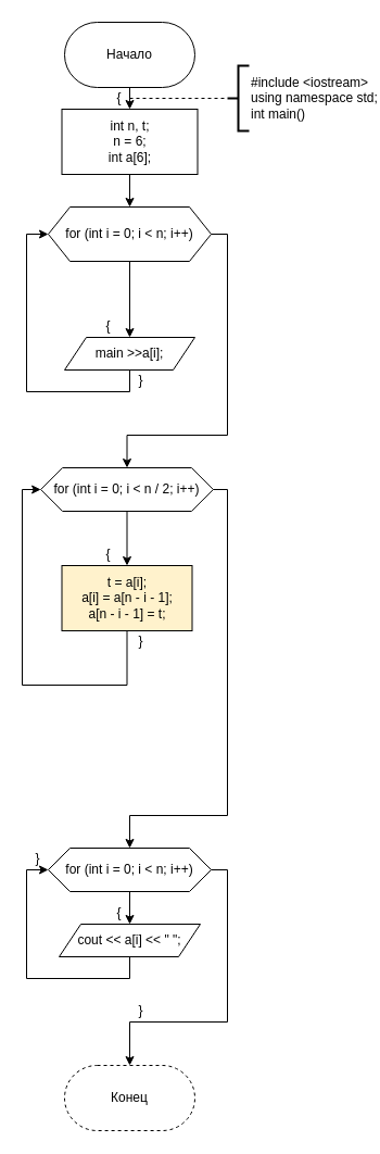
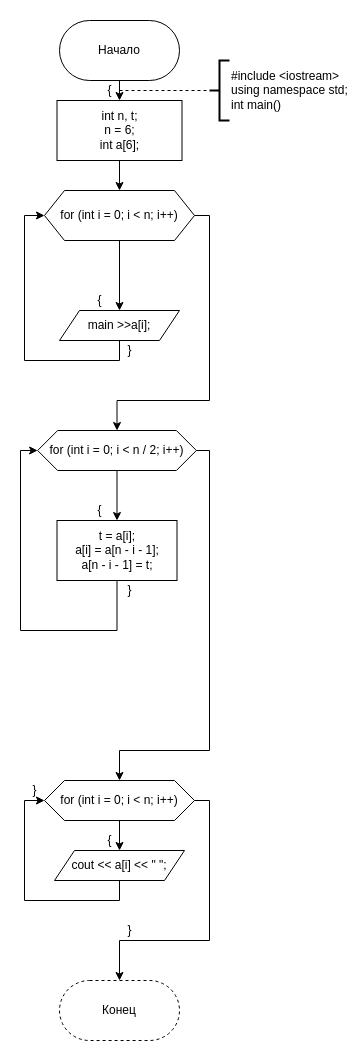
  <mxCell id="0" />
  <mxCell id="1" parent="0" />
  <mxCell id="2" style="edgeStyle=orthogonalEdgeStyle;rounded=0;orthogonalLoop=1;jettySize=auto;html=1;exitX=0.5;exitY=1;exitDx=0;exitDy=0;entryX=0.5;entryY=0;entryDx=0;entryDy=0;" edge="1" parent="1" source="3" target="6"><mxGeometry relative="1" as="geometry" /></mxCell>
  <mxCell id="3" value="Начало" style="rounded=1;whiteSpace=wrap;html=1;arcSize=50;" vertex="1" parent="1"><mxGeometry x="59" y="20" width="120" height="60" as="geometry" /></mxCell>
  <mxCell id="4" value="Конец" style="rounded=1;whiteSpace=wrap;html=1;arcSize=50;dashed=1;" vertex="1" parent="1"><mxGeometry x="59" y="980" width="120" height="60" as="geometry" /></mxCell>
  <mxCell id="5" style="edgeStyle=orthogonalEdgeStyle;rounded=0;orthogonalLoop=1;jettySize=auto;html=1;exitX=0.5;exitY=1;exitDx=0;exitDy=0;entryX=0.5;entryY=0;entryDx=0;entryDy=0;" edge="1" parent="1" source="6" target="11"><mxGeometry relative="1" as="geometry" /></mxCell>
  <mxCell id="6" value="&lt;div&gt;int n, t;&lt;/div&gt;&lt;div&gt;n = 6;&lt;/div&gt;&lt;div&gt;&lt;span&gt;int a[6];&lt;/span&gt;&lt;/div&gt;" style="rounded=0;whiteSpace=wrap;html=1;" vertex="1" parent="1"><mxGeometry x="56.5" y="100" width="125" height="60" as="geometry" /></mxCell>
  <mxCell id="7" value="" style="endArrow=none;dashed=1;html=1;rounded=0;" edge="1" parent="1"><mxGeometry width="50" height="50" relative="1" as="geometry"><mxPoint x="119" y="90" as="sourcePoint" /><mxPoint x="209" y="90" as="targetPoint" /></mxGeometry></mxCell>
  <mxCell id="8" value="&lt;div&gt;#include &amp;lt;iostream&amp;gt;&lt;/div&gt;&lt;div&gt;using namespace std;&lt;/div&gt;&lt;div&gt;int main()&lt;/div&gt;" style="strokeWidth=2;html=1;shape=mxgraph.flowchart.annotation_2;align=left;labelPosition=right;pointerEvents=1;" vertex="1" parent="1"><mxGeometry x="209" y="60" width="20" height="60" as="geometry" /></mxCell>
  <mxCell id="9" style="edgeStyle=orthogonalEdgeStyle;rounded=0;orthogonalLoop=1;jettySize=auto;html=1;exitX=1;exitY=0.5;exitDx=0;exitDy=0;entryX=0.5;entryY=0;entryDx=0;entryDy=0;" edge="1" parent="1" source="11" target="14"><mxGeometry relative="1" as="geometry"><Array as="points"><mxPoint x="209" y="215" /><mxPoint x="209" y="400" /><mxPoint x="117" y="400" /></Array></mxGeometry></mxCell>
  <mxCell id="10" style="edgeStyle=orthogonalEdgeStyle;rounded=0;orthogonalLoop=1;jettySize=auto;html=1;exitX=0.5;exitY=1;exitDx=0;exitDy=0;entryX=0.5;entryY=0;entryDx=0;entryDy=0;" edge="1" parent="1" source="11" target="16"><mxGeometry relative="1" as="geometry" /></mxCell>
  <mxCell id="11" value="for (int i = 0; i &amp;lt; n; i++)" style="shape=hexagon;perimeter=hexagonPerimeter2;whiteSpace=wrap;html=1;fixedSize=1;" vertex="1" parent="1"><mxGeometry x="44" y="190" width="150" height="50" as="geometry" /></mxCell>
  <mxCell id="12" style="edgeStyle=orthogonalEdgeStyle;rounded=0;orthogonalLoop=1;jettySize=auto;html=1;exitX=1;exitY=0.5;exitDx=0;exitDy=0;entryX=0.5;entryY=0;entryDx=0;entryDy=0;" edge="1" parent="1" source="14" target="27"><mxGeometry relative="1" as="geometry"><Array as="points"><mxPoint x="209" y="450" /><mxPoint x="209" y="750" /><mxPoint x="119" y="750" /></Array></mxGeometry></mxCell>
  <mxCell id="13" style="edgeStyle=orthogonalEdgeStyle;rounded=0;orthogonalLoop=1;jettySize=auto;html=1;exitX=0.5;exitY=1;exitDx=0;exitDy=0;entryX=0.5;entryY=0;entryDx=0;entryDy=0;" edge="1" parent="1" source="14" target="31"><mxGeometry relative="1" as="geometry" /></mxCell>
  <mxCell id="14" value="for (int i = 0; i &amp;lt; n / 2; i++)" style="shape=hexagon;perimeter=hexagonPerimeter2;whiteSpace=wrap;html=1;fixedSize=1;" vertex="1" parent="1"><mxGeometry x="37.13" y="430" width="158.75" height="40" as="geometry" /></mxCell>
  <mxCell id="15" style="edgeStyle=orthogonalEdgeStyle;rounded=0;orthogonalLoop=1;jettySize=auto;html=1;exitX=0.5;exitY=1;exitDx=0;exitDy=0;entryX=0;entryY=0.5;entryDx=0;entryDy=0;" edge="1" parent="1" source="16" target="11"><mxGeometry relative="1" as="geometry" /></mxCell>
  <mxCell id="16" value="main &amp;gt;&amp;gt;a[i];" style="shape=parallelogram;perimeter=parallelogramPerimeter;whiteSpace=wrap;html=1;fixedSize=1;" vertex="1" parent="1"><mxGeometry x="59" y="310" width="120" height="30" as="geometry" /></mxCell>
  <mxCell id="17" value="{" style="text;html=1;align=center;verticalAlign=middle;resizable=0;points=[];autosize=1;strokeColor=none;fillColor=none;" vertex="1" parent="1"><mxGeometry x="89" y="290" width="20" height="20" as="geometry" /></mxCell>
  <mxCell id="18" value="{" style="text;html=1;align=center;verticalAlign=middle;resizable=0;points=[];autosize=1;strokeColor=none;fillColor=none;" vertex="1" parent="1"><mxGeometry x="99" y="80" width="20" height="20" as="geometry" /></mxCell>
  <mxCell id="19" value="}" style="text;html=1;align=center;verticalAlign=middle;resizable=0;points=[];autosize=1;strokeColor=none;fillColor=none;" vertex="1" parent="1"><mxGeometry x="119" y="340" width="20" height="20" as="geometry" /></mxCell>
  <mxCell id="20" value="}" style="text;html=1;align=center;verticalAlign=middle;resizable=0;points=[];autosize=1;strokeColor=none;fillColor=none;" vertex="1" parent="1"><mxGeometry x="119" y="580" width="20" height="20" as="geometry" /></mxCell>
  <mxCell id="21" value="}" style="text;html=1;align=center;verticalAlign=middle;resizable=0;points=[];autosize=1;strokeColor=none;fillColor=none;" vertex="1" parent="1"><mxGeometry x="24" y="780" width="20" height="20" as="geometry" /></mxCell>
  <mxCell id="22" value="}" style="text;html=1;align=center;verticalAlign=middle;resizable=0;points=[];autosize=1;strokeColor=none;fillColor=none;" vertex="1" parent="1"><mxGeometry x="119" y="920" width="20" height="20" as="geometry" /></mxCell>
  <mxCell id="23" value="{" style="text;html=1;align=center;verticalAlign=middle;resizable=0;points=[];autosize=1;strokeColor=none;fillColor=none;" vertex="1" parent="1"><mxGeometry x="99" y="830" width="20" height="20" as="geometry" /></mxCell>
  <mxCell id="24" value="{" style="text;html=1;align=center;verticalAlign=middle;resizable=0;points=[];autosize=1;strokeColor=none;fillColor=none;" vertex="1" parent="1"><mxGeometry x="89" y="500" width="20" height="20" as="geometry" /></mxCell>
  <mxCell id="25" style="edgeStyle=orthogonalEdgeStyle;rounded=0;orthogonalLoop=1;jettySize=auto;html=1;exitX=0.5;exitY=1;exitDx=0;exitDy=0;entryX=0.5;entryY=0;entryDx=0;entryDy=0;" edge="1" parent="1" source="27" target="29"><mxGeometry relative="1" as="geometry" /></mxCell>
  <mxCell id="26" style="edgeStyle=orthogonalEdgeStyle;rounded=0;orthogonalLoop=1;jettySize=auto;html=1;exitX=1;exitY=0.5;exitDx=0;exitDy=0;entryX=0.5;entryY=0;entryDx=0;entryDy=0;" edge="1" parent="1" source="27" target="4"><mxGeometry relative="1" as="geometry"><Array as="points"><mxPoint x="209" y="800" /><mxPoint x="209" y="940" /><mxPoint x="119" y="940" /></Array></mxGeometry></mxCell>
  <mxCell id="27" value="for (int i = 0; i &amp;lt; n; i++)" style="shape=hexagon;perimeter=hexagonPerimeter2;whiteSpace=wrap;html=1;fixedSize=1;" vertex="1" parent="1"><mxGeometry x="44" y="780" width="150" height="40" as="geometry" /></mxCell>
  <mxCell id="28" style="edgeStyle=orthogonalEdgeStyle;rounded=0;orthogonalLoop=1;jettySize=auto;html=1;exitX=0.5;exitY=1;exitDx=0;exitDy=0;entryX=0;entryY=0.5;entryDx=0;entryDy=0;" edge="1" parent="1" source="29" target="27"><mxGeometry relative="1" as="geometry" /></mxCell>
  <mxCell id="29" value="cout &amp;lt;&amp;lt; a[i] &amp;lt;&amp;lt; &quot; &quot;;" style="shape=parallelogram;perimeter=parallelogramPerimeter;whiteSpace=wrap;html=1;fixedSize=1;" vertex="1" parent="1"><mxGeometry x="54" y="850" width="130" height="30" as="geometry" /></mxCell>
  <mxCell id="30" style="edgeStyle=orthogonalEdgeStyle;rounded=0;orthogonalLoop=1;jettySize=auto;html=1;exitX=0.5;exitY=1;exitDx=0;exitDy=0;entryX=0;entryY=0.5;entryDx=0;entryDy=0;" edge="1" parent="1" source="31" target="14"><mxGeometry relative="1" as="geometry"><Array as="points"><mxPoint x="117" y="630" /><mxPoint x="20" y="630" /><mxPoint x="20" y="450" /></Array></mxGeometry></mxCell>
- <mxCell id="31" value="&lt;div&gt;t = a[i];&lt;/div&gt;&lt;div&gt;&lt;span&gt;a[i] = a[n - i - 1];&lt;/span&gt;&lt;/div&gt;&lt;div&gt;&lt;span&gt;a[n - i - 1] = t;&lt;/span&gt;&lt;/div&gt;" style="rounded=0;whiteSpace=wrap;html=1;fillColor=#fff2cc;" vertex="1" parent="1"><mxGeometry x="56.5" y="520" width="120" height="60" as="geometry" /></mxCell>
+ <mxCell id="31" value="&lt;div&gt;t = a[i];&lt;/div&gt;&lt;div&gt;&lt;span&gt;a[i] = a[n - i - 1];&lt;/span&gt;&lt;/div&gt;&lt;div&gt;&lt;span&gt;a[n - i - 1] = t;&lt;/span&gt;&lt;/div&gt;" style="rounded=0;whiteSpace=wrap;html=1;" vertex="1" parent="1"><mxGeometry x="56.5" y="520" width="120" height="60" as="geometry" /></mxCell>
